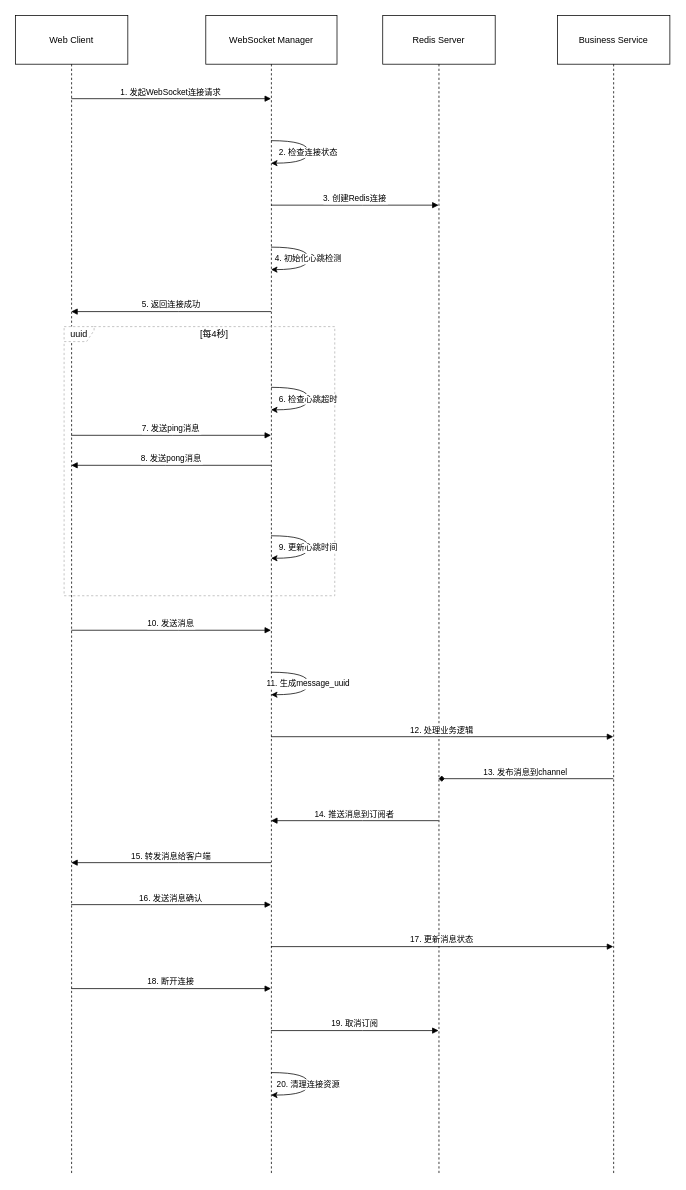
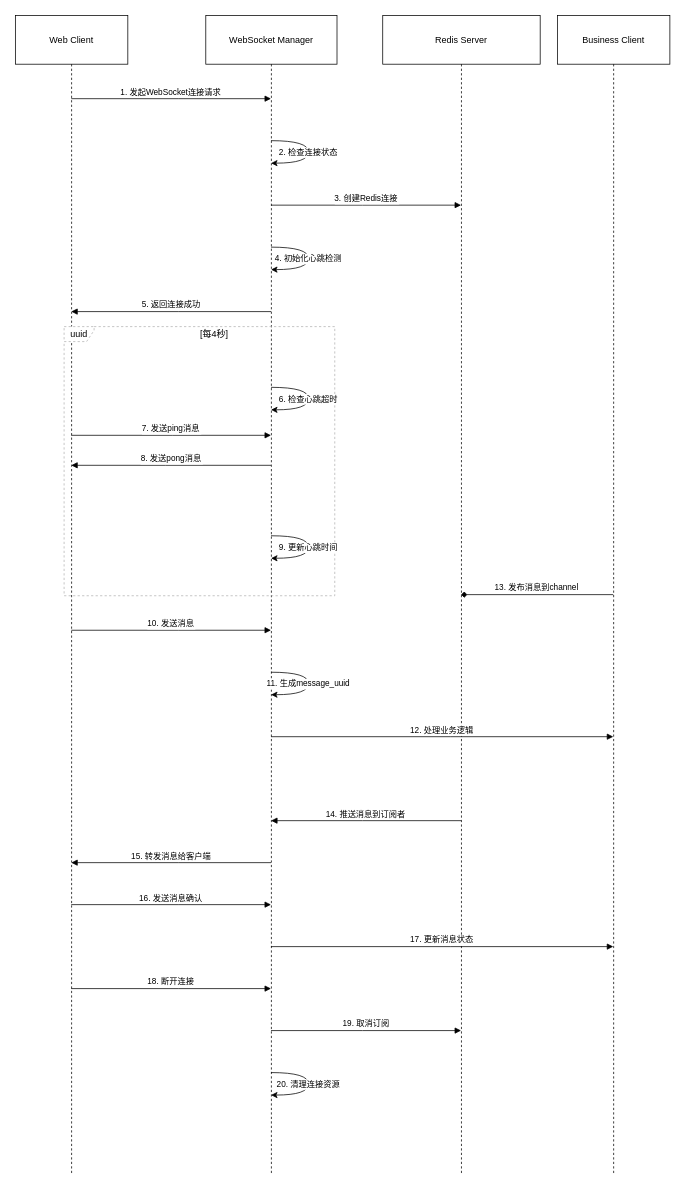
  <mxCell id="0" />
  <mxCell id="1" parent="0" />
  <mxCell id="2" value="Web Client" style="shape=umlLifeline;perimeter=lifelinePerimeter;whiteSpace=wrap;container=1;dropTarget=0;collapsible=0;recursiveResize=0;outlineConnect=0;portConstraint=eastwest;newEdgeStyle={&quot;edgeStyle&quot;:&quot;elbowEdgeStyle&quot;,&quot;elbow&quot;:&quot;vertical&quot;,&quot;curved&quot;:0,&quot;rounded&quot;:0};size=65;" parent="1" vertex="1"><mxGeometry x="20" y="20" width="150" height="1545" as="geometry" /></mxCell>
  <mxCell id="3" value="WebSocket Manager" style="shape=umlLifeline;perimeter=lifelinePerimeter;whiteSpace=wrap;container=1;dropTarget=0;collapsible=0;recursiveResize=0;outlineConnect=0;portConstraint=eastwest;newEdgeStyle={&quot;edgeStyle&quot;:&quot;elbowEdgeStyle&quot;,&quot;elbow&quot;:&quot;vertical&quot;,&quot;curved&quot;:0,&quot;rounded&quot;:0};size=65;" parent="1" vertex="1"><mxGeometry x="274" y="20" width="175" height="1545" as="geometry" /></mxCell>
- <mxCell id="4" value="Redis Server" style="shape=umlLifeline;perimeter=lifelinePerimeter;whiteSpace=wrap;container=1;dropTarget=0;collapsible=0;recursiveResize=0;outlineConnect=0;portConstraint=eastwest;newEdgeStyle={&quot;edgeStyle&quot;:&quot;elbowEdgeStyle&quot;,&quot;elbow&quot;:&quot;vertical&quot;,&quot;curved&quot;:0,&quot;rounded&quot;:0};size=65;" parent="1" vertex="1"><mxGeometry x="510" y="20" width="150" height="1545" as="geometry" /></mxCell>
- <mxCell id="5" value="Business Service" style="shape=umlLifeline;perimeter=lifelinePerimeter;whiteSpace=wrap;container=1;dropTarget=0;collapsible=0;recursiveResize=0;outlineConnect=0;portConstraint=eastwest;newEdgeStyle={&quot;edgeStyle&quot;:&quot;elbowEdgeStyle&quot;,&quot;elbow&quot;:&quot;vertical&quot;,&quot;curved&quot;:0,&quot;rounded&quot;:0};size=65;" parent="1" vertex="1"><mxGeometry x="743" y="20" width="150" height="1545" as="geometry" /></mxCell>
+ <mxCell id="4" value="Redis Server" style="shape=umlLifeline;perimeter=lifelinePerimeter;whiteSpace=wrap;container=1;dropTarget=0;collapsible=0;recursiveResize=0;outlineConnect=0;portConstraint=eastwest;newEdgeStyle={&quot;edgeStyle&quot;:&quot;elbowEdgeStyle&quot;,&quot;elbow&quot;:&quot;vertical&quot;,&quot;curved&quot;:0,&quot;rounded&quot;:0};size=65;" parent="1" vertex="1"><mxGeometry x="510" y="20" width="210" height="1545" as="geometry" /></mxCell>
+ <mxCell id="5" value="Business Client" style="shape=umlLifeline;perimeter=lifelinePerimeter;whiteSpace=wrap;container=1;dropTarget=0;collapsible=0;recursiveResize=0;outlineConnect=0;portConstraint=eastwest;newEdgeStyle={&quot;edgeStyle&quot;:&quot;elbowEdgeStyle&quot;,&quot;elbow&quot;:&quot;vertical&quot;,&quot;curved&quot;:0,&quot;rounded&quot;:0};size=65;" parent="1" vertex="1"><mxGeometry x="743" y="20" width="150" height="1545" as="geometry" /></mxCell>
  <mxCell id="6" value="uuid" style="shape=umlFrame;dashed=1;pointerEvents=0;dropTarget=0;strokeColor=#B3B3B3;height=20;width=40" parent="1" vertex="1"><mxGeometry x="85" y="435" width="361" height="359" as="geometry" /></mxCell>
  <mxCell id="7" value="[每4秒]" style="text;strokeColor=none;fillColor=none;align=center;verticalAlign=middle;whiteSpace=wrap;" parent="6" vertex="1"><mxGeometry x="40" width="321" height="20" as="geometry" /></mxCell>
  <mxCell id="8" value="1. 发起WebSocket连接请求" style="verticalAlign=bottom;endArrow=block;edgeStyle=elbowEdgeStyle;elbow=vertical;curved=0;rounded=0;" parent="1" source="2" target="3" edge="1"><mxGeometry relative="1" as="geometry"><Array as="points"><mxPoint x="238" y="131" /></Array></mxGeometry></mxCell>
  <mxCell id="9" value="2. 检查连接状态" style="curved=1;rounded=0;" parent="1" source="3" target="3" edge="1"><mxGeometry relative="1" as="geometry"><Array as="points"><mxPoint x="411" y="187" /><mxPoint x="411" y="217" /></Array></mxGeometry></mxCell>
  <mxCell id="10" value="3. 创建Redis连接" style="verticalAlign=bottom;endArrow=block;edgeStyle=elbowEdgeStyle;elbow=vertical;curved=0;rounded=0;" parent="1" source="3" target="4" edge="1"><mxGeometry relative="1" as="geometry"><Array as="points"><mxPoint x="483" y="273" /></Array></mxGeometry></mxCell>
  <mxCell id="11" value="4. 初始化心跳检测" style="curved=1;rounded=0;" parent="1" source="3" target="3" edge="1"><mxGeometry relative="1" as="geometry"><Array as="points"><mxPoint x="411" y="329" /><mxPoint x="411" y="359" /></Array></mxGeometry></mxCell>
  <mxCell id="12" value="5. 返回连接成功" style="verticalAlign=bottom;endArrow=block;edgeStyle=elbowEdgeStyle;elbow=vertical;curved=0;rounded=0;" parent="1" source="3" target="2" edge="1"><mxGeometry relative="1" as="geometry"><Array as="points"><mxPoint x="238" y="415" /></Array></mxGeometry></mxCell>
  <mxCell id="13" value="6. 检查心跳超时" style="curved=1;rounded=0;" parent="1" source="3" target="3" edge="1"><mxGeometry relative="1" as="geometry"><Array as="points"><mxPoint x="411" y="516" /><mxPoint x="411" y="546" /></Array></mxGeometry></mxCell>
  <mxCell id="14" value="8. 发送pong消息" style="verticalAlign=bottom;endArrow=block;edgeStyle=elbowEdgeStyle;elbow=vertical;curved=0;rounded=0;" parent="1" source="3" target="2" edge="1"><mxGeometry relative="1" as="geometry"><Array as="points"><mxPoint x="220" y="620" /></Array></mxGeometry></mxCell>
  <mxCell id="15" value="7. 发送ping消息" style="verticalAlign=bottom;endArrow=block;edgeStyle=elbowEdgeStyle;elbow=vertical;curved=0;rounded=0;" parent="1" source="2" target="3" edge="1"><mxGeometry relative="1" as="geometry"><Array as="points"><mxPoint x="230" y="580" /></Array></mxGeometry></mxCell>
  <mxCell id="16" value="9. 更新心跳时间" style="curved=1;rounded=0;" parent="1" source="3" target="3" edge="1"><mxGeometry relative="1" as="geometry"><Array as="points"><mxPoint x="411" y="714" /><mxPoint x="411" y="744" /></Array></mxGeometry></mxCell>
  <mxCell id="17" value="10. 发送消息" style="verticalAlign=bottom;endArrow=block;edgeStyle=elbowEdgeStyle;elbow=vertical;curved=0;rounded=0;" parent="1" source="2" target="3" edge="1"><mxGeometry relative="1" as="geometry"><Array as="points"><mxPoint x="238" y="840" /></Array></mxGeometry></mxCell>
  <mxCell id="18" value="11. 生成message_uuid" style="curved=1;rounded=0;" parent="1" source="3" target="3" edge="1"><mxGeometry relative="1" as="geometry"><Array as="points"><mxPoint x="411" y="896" /><mxPoint x="411" y="926" /></Array></mxGeometry></mxCell>
  <mxCell id="19" value="12. 处理业务逻辑" style="verticalAlign=bottom;endArrow=block;edgeStyle=elbowEdgeStyle;elbow=vertical;curved=0;rounded=0;" parent="1" source="3" target="5" edge="1"><mxGeometry relative="1" as="geometry"><Array as="points"><mxPoint x="600" y="982" /></Array></mxGeometry></mxCell>
  <mxCell id="20" value="13. 发布消息到channel" style="verticalAlign=bottom;endArrow=diamond;edgeStyle=elbowEdgeStyle;elbow=vertical;curved=0;rounded=0;" parent="1" source="5" target="4" edge="1"><mxGeometry relative="1" as="geometry"><Array as="points"><mxPoint x="712" y="1038" /></Array></mxGeometry></mxCell>
  <mxCell id="21" value="14. 推送消息到订阅者" style="verticalAlign=bottom;endArrow=block;edgeStyle=elbowEdgeStyle;elbow=vertical;curved=0;rounded=0;" parent="1" source="4" target="3" edge="1"><mxGeometry relative="1" as="geometry"><Array as="points"><mxPoint x="483" y="1094" /></Array></mxGeometry></mxCell>
  <mxCell id="22" value="15. 转发消息给客户端" style="verticalAlign=bottom;endArrow=block;edgeStyle=elbowEdgeStyle;elbow=vertical;curved=0;rounded=0;" parent="1" source="3" target="2" edge="1"><mxGeometry relative="1" as="geometry"><Array as="points"><mxPoint x="238" y="1150" /></Array></mxGeometry></mxCell>
  <mxCell id="23" value="16. 发送消息确认" style="verticalAlign=bottom;endArrow=block;edgeStyle=elbowEdgeStyle;elbow=vertical;curved=0;rounded=0;" parent="1" source="2" target="3" edge="1"><mxGeometry relative="1" as="geometry"><Array as="points"><mxPoint x="238" y="1206" /></Array></mxGeometry></mxCell>
  <mxCell id="24" value="17. 更新消息状态" style="verticalAlign=bottom;endArrow=block;edgeStyle=elbowEdgeStyle;elbow=vertical;curved=0;rounded=0;" parent="1" source="3" target="5" edge="1"><mxGeometry relative="1" as="geometry"><Array as="points"><mxPoint x="600" y="1262" /></Array></mxGeometry></mxCell>
  <mxCell id="25" value="18. 断开连接" style="verticalAlign=bottom;endArrow=block;edgeStyle=elbowEdgeStyle;elbow=vertical;curved=0;rounded=0;" parent="1" source="2" target="3" edge="1"><mxGeometry relative="1" as="geometry"><Array as="points"><mxPoint x="238" y="1318" /></Array></mxGeometry></mxCell>
  <mxCell id="26" value="19. 取消订阅" style="verticalAlign=bottom;endArrow=block;edgeStyle=elbowEdgeStyle;elbow=vertical;curved=0;rounded=0;" parent="1" source="3" target="4" edge="1"><mxGeometry relative="1" as="geometry"><Array as="points"><mxPoint x="483" y="1374" /></Array></mxGeometry></mxCell>
  <mxCell id="27" value="20. 清理连接资源" style="curved=1;rounded=0;" parent="1" source="3" target="3" edge="1"><mxGeometry relative="1" as="geometry"><Array as="points"><mxPoint x="411" y="1430" /><mxPoint x="411" y="1460" /></Array></mxGeometry></mxCell>
